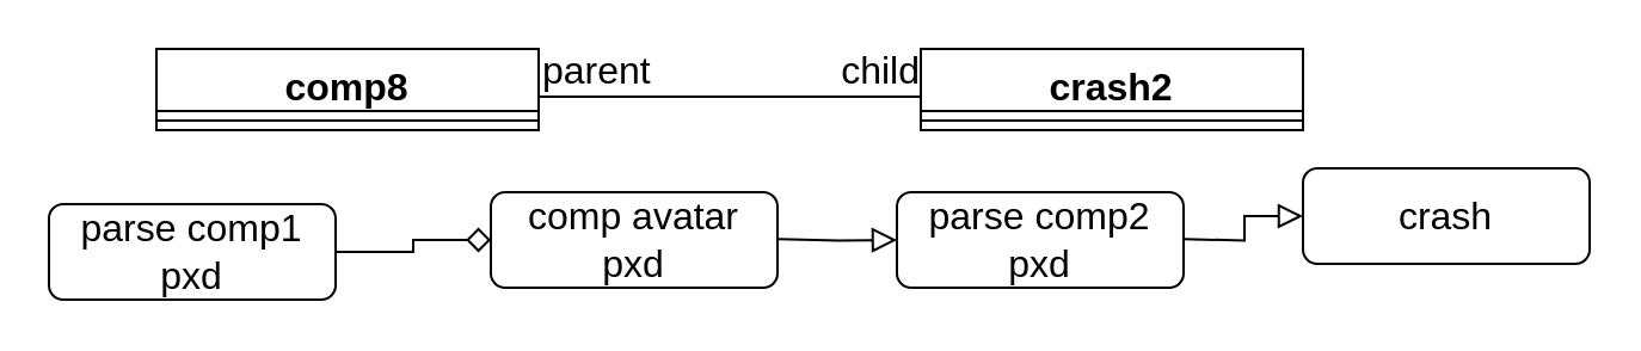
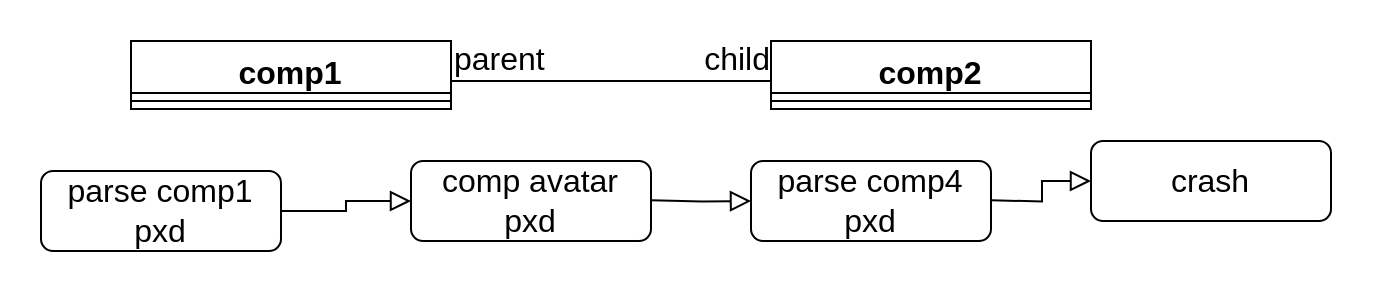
  <mxCell id="0" />
  <mxCell id="1" parent="0" />
  <mxCell id="2" value="parse comp1 pxd" style="rounded=1;whiteSpace=wrap;html=1;fontSize=16;glass=0;strokeWidth=1;shadow=0;" parent="1" vertex="1"><mxGeometry x="20" y="85" width="120" height="40" as="geometry" /></mxCell>
- <mxCell id="3" value="" style="edgeStyle=orthogonalEdgeStyle;rounded=0;html=1;jettySize=auto;orthogonalLoop=1;fontSize=16;endArrow=diamond;endFill=0;endSize=8;strokeWidth=1;shadow=0;labelBackgroundColor=none;exitX=1;exitY=0.5;exitDx=0;exitDy=0;" parent="1" source="2" target="4" edge="1"><mxGeometry y="10" relative="1" as="geometry"><mxPoint as="offset" /></mxGeometry></mxCell>
+ <mxCell id="3" value="" style="edgeStyle=orthogonalEdgeStyle;rounded=0;html=1;jettySize=auto;orthogonalLoop=1;fontSize=16;endArrow=block;endFill=0;endSize=8;strokeWidth=1;shadow=0;labelBackgroundColor=none;exitX=1;exitY=0.5;exitDx=0;exitDy=0;" parent="1" source="2" target="4" edge="1"><mxGeometry y="10" relative="1" as="geometry"><mxPoint as="offset" /></mxGeometry></mxCell>
  <mxCell id="4" value="comp avatar pxd" style="rounded=1;whiteSpace=wrap;html=1;fontSize=16;glass=0;strokeWidth=1;shadow=0;" parent="1" vertex="1"><mxGeometry x="205" y="80" width="120" height="40" as="geometry" /></mxCell>
- <mxCell id="5" value="parse comp2 pxd" style="rounded=1;whiteSpace=wrap;html=1;fontSize=16;glass=0;strokeWidth=1;shadow=0;" vertex="1" parent="1"><mxGeometry x="375" y="80" width="120" height="40" as="geometry" /></mxCell>
+ <mxCell id="5" value="parse comp4 pxd" style="rounded=1;whiteSpace=wrap;html=1;fontSize=16;glass=0;strokeWidth=1;shadow=0;" vertex="1" parent="1"><mxGeometry x="375" y="80" width="120" height="40" as="geometry" /></mxCell>
  <mxCell id="6" value="" style="edgeStyle=orthogonalEdgeStyle;rounded=0;html=1;jettySize=auto;orthogonalLoop=1;fontSize=16;endArrow=block;endFill=0;endSize=8;strokeWidth=1;shadow=0;labelBackgroundColor=none;exitX=1;exitY=0.5;exitDx=0;exitDy=0;entryX=0;entryY=0.5;entryDx=0;entryDy=0;" edge="1" parent="1" target="5"><mxGeometry y="10" relative="1" as="geometry"><mxPoint as="offset" /><mxPoint x="325" y="99.66" as="sourcePoint" /><mxPoint x="405" y="99.66" as="targetPoint" /></mxGeometry></mxCell>
- <mxCell id="7" value="crash2" style="swimlane;fontStyle=1;align=center;verticalAlign=top;childLayout=stackLayout;horizontal=1;startSize=26;horizontalStack=0;resizeParent=1;resizeParentMax=0;resizeLast=0;collapsible=1;marginBottom=0;fontSize=16;" vertex="1" parent="1"><mxGeometry x="385" y="20" width="160" height="34" as="geometry" /></mxCell>
+ <mxCell id="7" value="comp2" style="swimlane;fontStyle=1;align=center;verticalAlign=top;childLayout=stackLayout;horizontal=1;startSize=26;horizontalStack=0;resizeParent=1;resizeParentMax=0;resizeLast=0;collapsible=1;marginBottom=0;fontSize=16;" vertex="1" parent="1"><mxGeometry x="385" y="20" width="160" height="34" as="geometry" /></mxCell>
  <mxCell id="8" value="" style="line;strokeWidth=1;fillColor=none;align=left;verticalAlign=middle;spacingTop=-1;spacingLeft=3;spacingRight=3;rotatable=0;labelPosition=right;points=[];portConstraint=eastwest;fontSize=16;" vertex="1" parent="7"><mxGeometry y="26" width="160" height="8" as="geometry" /></mxCell>
- <mxCell id="9" value="comp8" style="swimlane;fontStyle=1;align=center;verticalAlign=top;childLayout=stackLayout;horizontal=1;startSize=26;horizontalStack=0;resizeParent=1;resizeParentMax=0;resizeLast=0;collapsible=1;marginBottom=0;fontSize=16;" vertex="1" parent="1"><mxGeometry x="65" y="20" width="160" height="34" as="geometry" /></mxCell>
+ <mxCell id="9" value="comp1" style="swimlane;fontStyle=1;align=center;verticalAlign=top;childLayout=stackLayout;horizontal=1;startSize=26;horizontalStack=0;resizeParent=1;resizeParentMax=0;resizeLast=0;collapsible=1;marginBottom=0;fontSize=16;" vertex="1" parent="1"><mxGeometry x="65" y="20" width="160" height="34" as="geometry" /></mxCell>
  <mxCell id="10" value="" style="line;strokeWidth=1;fillColor=none;align=left;verticalAlign=middle;spacingTop=-1;spacingLeft=3;spacingRight=3;rotatable=0;labelPosition=right;points=[];portConstraint=eastwest;fontSize=16;" vertex="1" parent="9"><mxGeometry y="26" width="160" height="8" as="geometry" /></mxCell>
  <mxCell id="11" value="" style="endArrow=none;html=1;edgeStyle=orthogonalEdgeStyle;rounded=0;fontSize=16;" edge="1" parent="1"><mxGeometry relative="1" as="geometry"><mxPoint x="225" y="40" as="sourcePoint" /><mxPoint x="385" y="40" as="targetPoint" /></mxGeometry></mxCell>
  <mxCell id="12" value="parent" style="edgeLabel;resizable=0;html=1;align=left;verticalAlign=bottom;fontSize=16;" connectable="0" vertex="1" parent="11"><mxGeometry x="-1" relative="1" as="geometry" /></mxCell>
  <mxCell id="13" value="child" style="edgeLabel;resizable=0;html=1;align=right;verticalAlign=bottom;fontSize=16;" connectable="0" vertex="1" parent="11"><mxGeometry x="1" relative="1" as="geometry" /></mxCell>
  <mxCell id="14" value="crash" style="rounded=1;whiteSpace=wrap;html=1;fontSize=16;glass=0;strokeWidth=1;shadow=0;" vertex="1" parent="1"><mxGeometry x="545" y="70" width="120" height="40" as="geometry" /></mxCell>
  <mxCell id="15" value="" style="edgeStyle=orthogonalEdgeStyle;rounded=0;html=1;jettySize=auto;orthogonalLoop=1;fontSize=16;endArrow=block;endFill=0;endSize=8;strokeWidth=1;shadow=0;labelBackgroundColor=none;exitX=1;exitY=0.5;exitDx=0;exitDy=0;entryX=0;entryY=0.5;entryDx=0;entryDy=0;" edge="1" parent="1" target="14"><mxGeometry y="10" relative="1" as="geometry"><mxPoint as="offset" /><mxPoint x="495" y="99.66" as="sourcePoint" /><mxPoint x="575" y="99.66" as="targetPoint" /></mxGeometry></mxCell>
